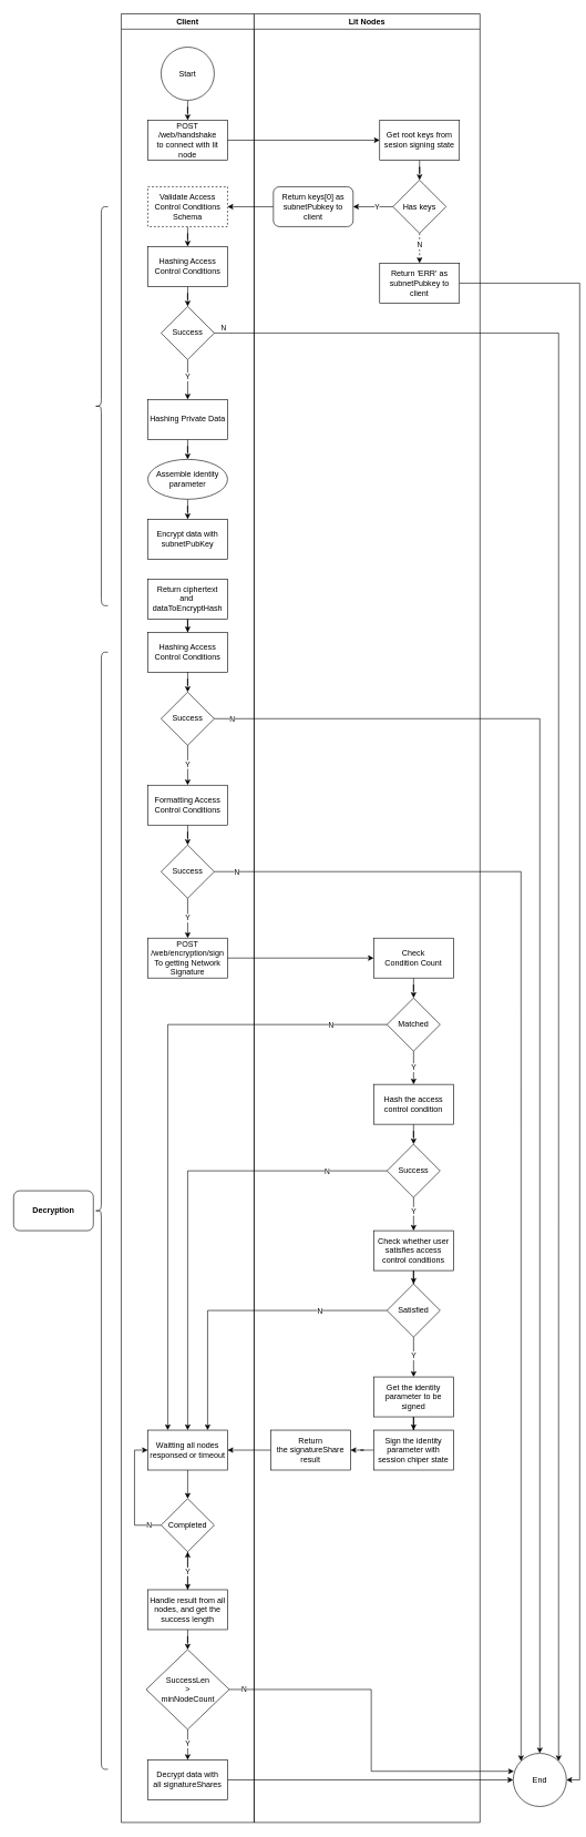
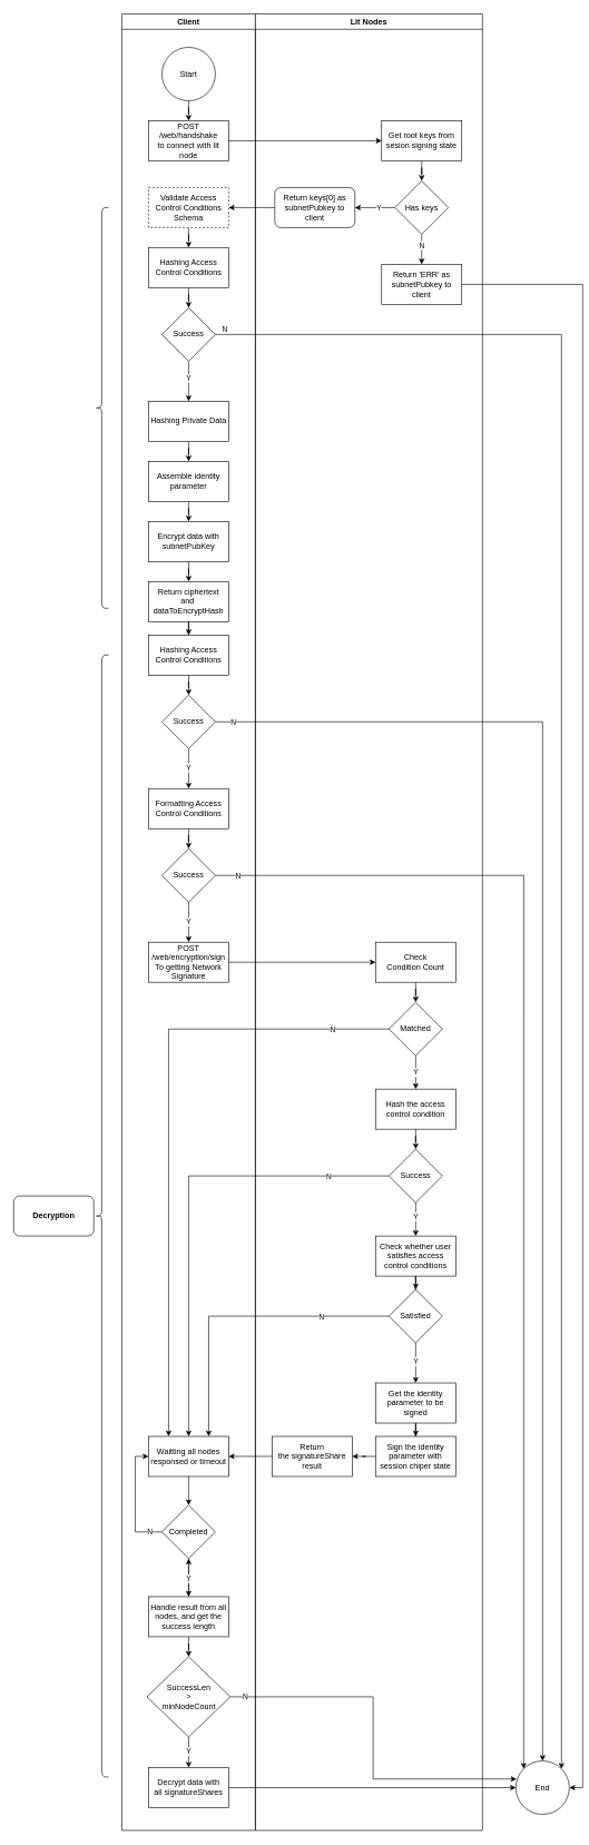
  <mxCell id="0" />
  <mxCell id="1" parent="0" />
  <mxCell id="2" value="Client" style="swimlane;whiteSpace=wrap;html=1;" vertex="1" parent="1"><mxGeometry x="182" y="20" width="200" height="2720" as="geometry" /></mxCell>
  <mxCell id="3" value="" style="edgeStyle=orthogonalEdgeStyle;rounded=0;orthogonalLoop=1;jettySize=auto;html=1;exitX=0.5;exitY=1;exitDx=0;exitDy=0;" edge="1" parent="2" source="5" target="4"><mxGeometry relative="1" as="geometry"><mxPoint x="100" y="130" as="sourcePoint" /></mxGeometry></mxCell>
  <mxCell id="4" value="POST /web/handshake&lt;div&gt;&lt;span style=&quot;background-color: initial;&quot;&gt;to connect with lit node&lt;/span&gt;&lt;/div&gt;" style="whiteSpace=wrap;html=1;" vertex="1" parent="2"><mxGeometry x="40" y="160" width="120" height="60" as="geometry" /></mxCell>
  <mxCell id="5" value="Start" style="ellipse;whiteSpace=wrap;html=1;aspect=fixed;" vertex="1" parent="2"><mxGeometry x="60" y="50" width="80" height="80" as="geometry" /></mxCell>
  <mxCell id="6" value="" style="edgeStyle=orthogonalEdgeStyle;rounded=0;orthogonalLoop=1;jettySize=auto;html=1;" edge="1" parent="2" source="7" target="9"><mxGeometry relative="1" as="geometry" /></mxCell>
  <mxCell id="7" value="Validate Access Control Conditions Schema" style="whiteSpace=wrap;html=1;dashed=1;" vertex="1" parent="2"><mxGeometry x="40" y="260" width="120" height="60" as="geometry" /></mxCell>
  <mxCell id="8" value="" style="edgeStyle=orthogonalEdgeStyle;rounded=0;orthogonalLoop=1;jettySize=auto;html=1;" edge="1" parent="2" source="9" target="12"><mxGeometry relative="1" as="geometry" /></mxCell>
  <mxCell id="9" value="Hashing Access Control Conditions" style="whiteSpace=wrap;html=1;" vertex="1" parent="2"><mxGeometry x="40" y="350" width="120" height="60" as="geometry" /></mxCell>
  <mxCell id="10" value="" style="edgeStyle=orthogonalEdgeStyle;rounded=0;orthogonalLoop=1;jettySize=auto;html=1;" edge="1" parent="2" source="12" target="14"><mxGeometry relative="1" as="geometry" /></mxCell>
  <mxCell id="11" value="Y" style="edgeLabel;html=1;align=center;verticalAlign=middle;resizable=0;points=[];" vertex="1" connectable="0" parent="10"><mxGeometry x="-0.167" y="1" relative="1" as="geometry"><mxPoint x="-2" as="offset" /></mxGeometry></mxCell>
  <mxCell id="12" value="Success" style="rhombus;whiteSpace=wrap;html=1;" vertex="1" parent="2"><mxGeometry x="60" y="440" width="80" height="80" as="geometry" /></mxCell>
  <mxCell id="13" value="" style="edgeStyle=orthogonalEdgeStyle;rounded=0;orthogonalLoop=1;jettySize=auto;html=1;" edge="1" parent="2" source="14" target="16"><mxGeometry relative="1" as="geometry" /></mxCell>
  <mxCell id="14" value="Hashing Private Data" style="whiteSpace=wrap;html=1;" vertex="1" parent="2"><mxGeometry x="40" y="580" width="120" height="60" as="geometry" /></mxCell>
  <mxCell id="15" value="" style="edgeStyle=orthogonalEdgeStyle;rounded=0;orthogonalLoop=1;jettySize=auto;html=1;" edge="1" parent="2" source="16" target="18"><mxGeometry relative="1" as="geometry" /></mxCell>
- <mxCell id="16" value="Assemble identity parameter" style="ellipse;whiteSpace=wrap;html=1;" vertex="1" parent="2"><mxGeometry x="40" y="670" width="120" height="60" as="geometry" /></mxCell>
+ <mxCell id="16" value="Assemble identity parameter" style="whiteSpace=wrap;html=1;" vertex="1" parent="2"><mxGeometry x="40" y="670" width="120" height="60" as="geometry" /></mxCell>
+ <mxCell id="17" value="" style="edgeStyle=orthogonalEdgeStyle;rounded=0;orthogonalLoop=1;jettySize=auto;html=1;" edge="1" parent="2" source="18" target="20"><mxGeometry relative="1" as="geometry" /></mxCell>
  <mxCell id="18" value="Encrypt data with subnetPubKey" style="whiteSpace=wrap;html=1;" vertex="1" parent="2"><mxGeometry x="40" y="760" width="120" height="60" as="geometry" /></mxCell>
  <mxCell id="19" value="" style="edgeStyle=orthogonalEdgeStyle;rounded=0;orthogonalLoop=1;jettySize=auto;html=1;" edge="1" parent="2" source="20" target="21"><mxGeometry relative="1" as="geometry" /></mxCell>
  <mxCell id="20" value="Return&amp;nbsp;ciphertext and&amp;nbsp;&lt;div&gt;&lt;span style=&quot;background-color: initial;&quot;&gt;dataToEncryptHash&lt;/span&gt;&lt;/div&gt;" style="whiteSpace=wrap;html=1;" vertex="1" parent="2"><mxGeometry x="40" y="850" width="120" height="60" as="geometry" /></mxCell>
  <mxCell id="21" value="Hashing Access Control Conditions" style="whiteSpace=wrap;html=1;" vertex="1" parent="2"><mxGeometry x="40" y="930" width="120" height="60" as="geometry" /></mxCell>
  <mxCell id="22" value="" style="edgeStyle=orthogonalEdgeStyle;rounded=0;orthogonalLoop=1;jettySize=auto;html=1;" edge="1" parent="1" source="23" target="30"><mxGeometry relative="1" as="geometry" /></mxCell>
  <mxCell id="23" value="Get root keys from sesion signing state" style="whiteSpace=wrap;html=1;" vertex="1" parent="1"><mxGeometry x="571" y="180" width="120" height="60" as="geometry" /></mxCell>
  <mxCell id="24" value="" style="edgeStyle=orthogonalEdgeStyle;rounded=0;orthogonalLoop=1;jettySize=auto;html=1;" edge="1" parent="1" source="4" target="23"><mxGeometry relative="1" as="geometry" /></mxCell>
  <mxCell id="25" value="End" style="ellipse;whiteSpace=wrap;html=1;aspect=fixed;" vertex="1" parent="1"><mxGeometry x="772" y="2636" width="80" height="80" as="geometry" /></mxCell>
- <mxCell id="26" value="" style="edgeStyle=orthogonalEdgeStyle;rounded=0;orthogonalLoop=1;jettySize=auto;html=1;dashed=1;" edge="1" parent="1" source="30" target="32"><mxGeometry relative="1" as="geometry" /></mxCell>
+ <mxCell id="26" value="" style="edgeStyle=orthogonalEdgeStyle;rounded=0;orthogonalLoop=1;jettySize=auto;html=1;" edge="1" parent="1" source="30" target="32"><mxGeometry relative="1" as="geometry" /></mxCell>
  <mxCell id="27" value="N" style="edgeLabel;html=1;align=center;verticalAlign=middle;resizable=0;points=[];" vertex="1" connectable="0" parent="26"><mxGeometry x="-0.289" y="1" relative="1" as="geometry"><mxPoint x="-2" as="offset" /></mxGeometry></mxCell>
  <mxCell id="28" value="" style="edgeStyle=orthogonalEdgeStyle;rounded=0;orthogonalLoop=1;jettySize=auto;html=1;" edge="1" parent="1" source="30" target="34"><mxGeometry relative="1" as="geometry" /></mxCell>
  <mxCell id="29" value="Y" style="edgeLabel;html=1;align=center;verticalAlign=middle;resizable=0;points=[];" vertex="1" connectable="0" parent="28"><mxGeometry x="-0.167" y="1" relative="1" as="geometry"><mxPoint y="-1" as="offset" /></mxGeometry></mxCell>
  <mxCell id="30" value="Has keys" style="rhombus;whiteSpace=wrap;html=1;" vertex="1" parent="1"><mxGeometry x="591" y="270" width="80" height="80" as="geometry" /></mxCell>
  <mxCell id="31" style="edgeStyle=orthogonalEdgeStyle;rounded=0;orthogonalLoop=1;jettySize=auto;html=1;entryX=1;entryY=0.5;entryDx=0;entryDy=0;" edge="1" parent="1" source="32" target="25"><mxGeometry relative="1" as="geometry" /></mxCell>
  <mxCell id="32" value="Return 'ERR' as subnetPubkey to client" style="whiteSpace=wrap;html=1;" vertex="1" parent="1"><mxGeometry x="571" y="395" width="120" height="60" as="geometry" /></mxCell>
  <mxCell id="33" value="" style="edgeStyle=orthogonalEdgeStyle;rounded=0;orthogonalLoop=1;jettySize=auto;html=1;" edge="1" parent="1" source="34" target="7"><mxGeometry relative="1" as="geometry" /></mxCell>
  <mxCell id="34" value="Return keys[0] as subnetPubkey to client" style="whiteSpace=wrap;html=1;rounded=1;" vertex="1" parent="1"><mxGeometry x="411" y="280" width="120" height="60" as="geometry" /></mxCell>
  <mxCell id="35" style="edgeStyle=orthogonalEdgeStyle;rounded=0;orthogonalLoop=1;jettySize=auto;html=1;exitX=1;exitY=0.5;exitDx=0;exitDy=0;entryX=1;entryY=0;entryDx=0;entryDy=0;" edge="1" parent="1" source="12" target="25"><mxGeometry relative="1" as="geometry" /></mxCell>
  <mxCell id="36" value="N" style="edgeLabel;html=1;align=center;verticalAlign=middle;resizable=0;points=[];" vertex="1" connectable="0" parent="35"><mxGeometry x="-0.638" y="-1" relative="1" as="geometry"><mxPoint x="-470" y="-10" as="offset" /></mxGeometry></mxCell>
  <mxCell id="37" value="" style="shape=curlyBracket;whiteSpace=wrap;html=1;rounded=1;labelPosition=left;verticalLabelPosition=middle;align=right;verticalAlign=middle;" vertex="1" parent="1"><mxGeometry x="142" y="310" width="20" height="600" as="geometry" /></mxCell>
  <mxCell id="38" value="Lit Nodes" style="swimlane;whiteSpace=wrap;html=1;" vertex="1" parent="1"><mxGeometry x="382" y="20" width="340" height="2720" as="geometry" /></mxCell>
  <mxCell id="39" value="" style="edgeStyle=orthogonalEdgeStyle;rounded=0;orthogonalLoop=1;jettySize=auto;html=1;" edge="1" parent="38" source="40" target="42"><mxGeometry relative="1" as="geometry" /></mxCell>
  <mxCell id="40" value="Check&lt;div&gt;Condition Count&lt;/div&gt;" style="whiteSpace=wrap;html=1;" vertex="1" parent="38"><mxGeometry x="180" y="1390" width="120" height="60" as="geometry" /></mxCell>
  <mxCell id="41" value="Y" style="edgeStyle=orthogonalEdgeStyle;rounded=0;orthogonalLoop=1;jettySize=auto;html=1;" edge="1" parent="38" source="42" target="43"><mxGeometry relative="1" as="geometry" /></mxCell>
  <mxCell id="42" value="Matched" style="rhombus;whiteSpace=wrap;html=1;" vertex="1" parent="38"><mxGeometry x="200" y="1480" width="80" height="80" as="geometry" /></mxCell>
  <mxCell id="43" value="Hash the access control condition" style="whiteSpace=wrap;html=1;" vertex="1" parent="38"><mxGeometry x="180" y="1610" width="120" height="60" as="geometry" /></mxCell>
  <mxCell id="44" value="" style="edgeStyle=orthogonalEdgeStyle;rounded=0;orthogonalLoop=1;jettySize=auto;html=1;" edge="1" parent="38" source="46" target="49"><mxGeometry relative="1" as="geometry" /></mxCell>
  <mxCell id="45" value="Y" style="edgeLabel;html=1;align=center;verticalAlign=middle;resizable=0;points=[];" vertex="1" connectable="0" parent="44"><mxGeometry x="-0.2" y="-1" relative="1" as="geometry"><mxPoint as="offset" /></mxGeometry></mxCell>
  <mxCell id="46" value="Success" style="rhombus;whiteSpace=wrap;html=1;" vertex="1" parent="38"><mxGeometry x="200" y="1700" width="80" height="80" as="geometry" /></mxCell>
  <mxCell id="47" value="" style="edgeStyle=orthogonalEdgeStyle;rounded=0;orthogonalLoop=1;jettySize=auto;html=1;" edge="1" parent="38" source="43" target="46"><mxGeometry relative="1" as="geometry" /></mxCell>
  <mxCell id="48" value="" style="edgeStyle=orthogonalEdgeStyle;rounded=0;orthogonalLoop=1;jettySize=auto;html=1;" edge="1" parent="38" source="49" target="52"><mxGeometry relative="1" as="geometry" /></mxCell>
  <mxCell id="49" value="Check whether user satisfies access control conditions" style="whiteSpace=wrap;html=1;" vertex="1" parent="38"><mxGeometry x="180" y="1830" width="120" height="60" as="geometry" /></mxCell>
  <mxCell id="50" value="" style="edgeStyle=orthogonalEdgeStyle;rounded=0;orthogonalLoop=1;jettySize=auto;html=1;" edge="1" parent="38" source="52" target="54"><mxGeometry relative="1" as="geometry" /></mxCell>
  <mxCell id="51" value="Y" style="edgeLabel;html=1;align=center;verticalAlign=middle;resizable=0;points=[];" vertex="1" connectable="0" parent="50"><mxGeometry x="-0.1" y="1" relative="1" as="geometry"><mxPoint x="-2" as="offset" /></mxGeometry></mxCell>
  <mxCell id="52" value="Satisfied" style="rhombus;whiteSpace=wrap;html=1;" vertex="1" parent="38"><mxGeometry x="200" y="1910" width="80" height="80" as="geometry" /></mxCell>
  <mxCell id="53" value="" style="edgeStyle=orthogonalEdgeStyle;rounded=0;orthogonalLoop=1;jettySize=auto;html=1;" edge="1" parent="38" source="54" target="56"><mxGeometry relative="1" as="geometry" /></mxCell>
  <mxCell id="54" value="Get the identity parameter to be signed" style="whiteSpace=wrap;html=1;" vertex="1" parent="38"><mxGeometry x="180" y="2050" width="120" height="60" as="geometry" /></mxCell>
  <mxCell id="55" value="" style="edgeStyle=orthogonalEdgeStyle;rounded=0;orthogonalLoop=1;jettySize=auto;html=1;" edge="1" parent="38" source="56" target="57"><mxGeometry relative="1" as="geometry" /></mxCell>
  <mxCell id="56" value="Sign the identity parameter with session chiper state" style="whiteSpace=wrap;html=1;" vertex="1" parent="38"><mxGeometry x="180" y="2130" width="120" height="60" as="geometry" /></mxCell>
  <mxCell id="57" value="Return the&amp;nbsp;signatureShare result" style="whiteSpace=wrap;html=1;" vertex="1" parent="38"><mxGeometry x="25" y="2130" width="120" height="60" as="geometry" /></mxCell>
  <mxCell id="58" value="" style="edgeStyle=orthogonalEdgeStyle;rounded=0;orthogonalLoop=1;jettySize=auto;html=1;" edge="1" parent="1" source="62" target="64"><mxGeometry relative="1" as="geometry" /></mxCell>
  <mxCell id="59" value="Y" style="edgeLabel;html=1;align=center;verticalAlign=middle;resizable=0;points=[];" vertex="1" connectable="0" parent="58"><mxGeometry x="0.033" y="1" relative="1" as="geometry"><mxPoint x="-2" y="-3" as="offset" /></mxGeometry></mxCell>
  <mxCell id="60" style="edgeStyle=orthogonalEdgeStyle;rounded=0;orthogonalLoop=1;jettySize=auto;html=1;exitX=1;exitY=0.5;exitDx=0;exitDy=0;" edge="1" parent="1" source="62" target="25"><mxGeometry relative="1" as="geometry" /></mxCell>
  <mxCell id="61" value="N" style="edgeLabel;html=1;align=center;verticalAlign=middle;resizable=0;points=[];" vertex="1" connectable="0" parent="60"><mxGeometry x="-0.975" y="-1" relative="1" as="geometry"><mxPoint y="-1" as="offset" /></mxGeometry></mxCell>
  <mxCell id="62" value="Success" style="rhombus;whiteSpace=wrap;html=1;" vertex="1" parent="1"><mxGeometry x="242" y="1040" width="80" height="80" as="geometry" /></mxCell>
  <mxCell id="63" value="" style="edgeStyle=orthogonalEdgeStyle;rounded=0;orthogonalLoop=1;jettySize=auto;html=1;" edge="1" parent="1" source="64" target="69"><mxGeometry relative="1" as="geometry" /></mxCell>
  <mxCell id="64" value="Formatting Access Control Conditions" style="whiteSpace=wrap;html=1;" vertex="1" parent="1"><mxGeometry x="222" y="1180" width="120" height="60" as="geometry" /></mxCell>
  <mxCell id="65" value="" style="edgeStyle=orthogonalEdgeStyle;rounded=0;orthogonalLoop=1;jettySize=auto;html=1;" edge="1" parent="1" source="69" target="70"><mxGeometry relative="1" as="geometry" /></mxCell>
  <mxCell id="66" value="Y" style="edgeLabel;html=1;align=center;verticalAlign=middle;resizable=0;points=[];" vertex="1" connectable="0" parent="65"><mxGeometry x="-0.033" y="1" relative="1" as="geometry"><mxPoint x="-2" as="offset" /></mxGeometry></mxCell>
  <mxCell id="67" style="edgeStyle=orthogonalEdgeStyle;rounded=0;orthogonalLoop=1;jettySize=auto;html=1;exitX=1;exitY=0.5;exitDx=0;exitDy=0;entryX=0;entryY=0;entryDx=0;entryDy=0;" edge="1" parent="1" source="69" target="25"><mxGeometry relative="1" as="geometry" /></mxCell>
  <mxCell id="68" value="N" style="edgeLabel;html=1;align=center;verticalAlign=middle;resizable=0;points=[];" vertex="1" connectable="0" parent="67"><mxGeometry x="-0.963" y="-2" relative="1" as="geometry"><mxPoint y="-2" as="offset" /></mxGeometry></mxCell>
  <mxCell id="69" value="Success" style="rhombus;whiteSpace=wrap;html=1;" vertex="1" parent="1"><mxGeometry x="242" y="1270" width="80" height="80" as="geometry" /></mxCell>
  <mxCell id="70" value="&lt;div&gt;POST&lt;/div&gt;&lt;div&gt;/web/encryption/sign&lt;br&gt;&lt;/div&gt;To getting Network Signature" style="whiteSpace=wrap;html=1;" vertex="1" parent="1"><mxGeometry x="222" y="1410" width="120" height="60" as="geometry" /></mxCell>
  <mxCell id="71" value="" style="edgeStyle=orthogonalEdgeStyle;rounded=0;orthogonalLoop=1;jettySize=auto;html=1;exitX=1;exitY=0.5;exitDx=0;exitDy=0;" edge="1" parent="1" source="70" target="40"><mxGeometry relative="1" as="geometry"><mxPoint x="392" y="1450" as="sourcePoint" /></mxGeometry></mxCell>
  <mxCell id="72" value="" style="edgeStyle=orthogonalEdgeStyle;rounded=0;orthogonalLoop=1;jettySize=auto;html=1;" edge="1" parent="1" source="74" target="77"><mxGeometry relative="1" as="geometry" /></mxCell>
  <mxCell id="73" value="" style="edgeStyle=orthogonalEdgeStyle;rounded=0;orthogonalLoop=1;jettySize=auto;html=1;" edge="1" parent="1" source="74" target="93"><mxGeometry relative="1" as="geometry" /></mxCell>
  <mxCell id="74" value="Handle result from all nodes, and get the success length" style="whiteSpace=wrap;html=1;" vertex="1" parent="1"><mxGeometry x="222" y="2390" width="120" height="60" as="geometry" /></mxCell>
  <mxCell id="75" value="" style="edgeStyle=orthogonalEdgeStyle;rounded=0;orthogonalLoop=1;jettySize=auto;html=1;exitX=0.5;exitY=1;exitDx=0;exitDy=0;" edge="1" parent="1" source="77" target="79"><mxGeometry relative="1" as="geometry"><mxPoint x="282" y="2620" as="sourcePoint" /></mxGeometry></mxCell>
  <mxCell id="76" value="Y" style="edgeLabel;html=1;align=center;verticalAlign=middle;resizable=0;points=[];" vertex="1" connectable="0" parent="75"><mxGeometry x="-0.087" relative="1" as="geometry"><mxPoint x="-1" as="offset" /></mxGeometry></mxCell>
  <mxCell id="77" value="SuccessLen&lt;div&gt;&amp;gt;&lt;/div&gt;&lt;div&gt;minNodeCount&lt;br&gt;&lt;/div&gt;" style="rhombus;whiteSpace=wrap;html=1;" vertex="1" parent="1"><mxGeometry x="219.5" y="2480" width="125" height="120" as="geometry" /></mxCell>
  <mxCell id="78" style="edgeStyle=orthogonalEdgeStyle;rounded=0;orthogonalLoop=1;jettySize=auto;html=1;entryX=0;entryY=0.5;entryDx=0;entryDy=0;" edge="1" parent="1" source="79" target="25"><mxGeometry relative="1" as="geometry" /></mxCell>
  <mxCell id="79" value="Decrypt data with all&amp;nbsp;signatureShares" style="whiteSpace=wrap;html=1;" vertex="1" parent="1"><mxGeometry x="222" y="2646" width="120" height="60" as="geometry" /></mxCell>
  <mxCell id="80" value="" style="edgeStyle=orthogonalEdgeStyle;rounded=0;orthogonalLoop=1;jettySize=auto;html=1;" edge="1" parent="1" source="81" target="93"><mxGeometry relative="1" as="geometry" /></mxCell>
  <mxCell id="81" value="Waitting all nodes responsed or timeout" style="whiteSpace=wrap;html=1;" vertex="1" parent="1"><mxGeometry x="222" y="2150" width="120" height="60" as="geometry" /></mxCell>
  <mxCell id="82" style="edgeStyle=orthogonalEdgeStyle;rounded=0;orthogonalLoop=1;jettySize=auto;html=1;exitX=0;exitY=0.5;exitDx=0;exitDy=0;entryX=0.25;entryY=0;entryDx=0;entryDy=0;" edge="1" parent="1" source="42" target="81"><mxGeometry relative="1" as="geometry" /></mxCell>
  <mxCell id="83" value="N" style="edgeLabel;html=1;align=center;verticalAlign=middle;resizable=0;points=[];" vertex="1" connectable="0" parent="82"><mxGeometry x="-0.819" relative="1" as="geometry"><mxPoint as="offset" /></mxGeometry></mxCell>
  <mxCell id="84" style="edgeStyle=orthogonalEdgeStyle;rounded=0;orthogonalLoop=1;jettySize=auto;html=1;exitX=0;exitY=0.5;exitDx=0;exitDy=0;" edge="1" parent="1" source="46" target="81"><mxGeometry relative="1" as="geometry" /></mxCell>
  <mxCell id="85" value="N" style="edgeLabel;html=1;align=center;verticalAlign=middle;resizable=0;points=[];" vertex="1" connectable="0" parent="84"><mxGeometry x="-0.736" relative="1" as="geometry"><mxPoint as="offset" /></mxGeometry></mxCell>
  <mxCell id="86" style="edgeStyle=orthogonalEdgeStyle;rounded=0;orthogonalLoop=1;jettySize=auto;html=1;exitX=0;exitY=0.5;exitDx=0;exitDy=0;entryX=0.75;entryY=0;entryDx=0;entryDy=0;" edge="1" parent="1" source="52" target="81"><mxGeometry relative="1" as="geometry" /></mxCell>
  <mxCell id="87" value="N" style="edgeLabel;html=1;align=center;verticalAlign=middle;resizable=0;points=[];" vertex="1" connectable="0" parent="86"><mxGeometry x="-0.545" relative="1" as="geometry"><mxPoint as="offset" /></mxGeometry></mxCell>
  <mxCell id="88" value="" style="edgeStyle=orthogonalEdgeStyle;rounded=0;orthogonalLoop=1;jettySize=auto;html=1;" edge="1" parent="1" source="57" target="81"><mxGeometry relative="1" as="geometry" /></mxCell>
  <mxCell id="89" style="edgeStyle=orthogonalEdgeStyle;rounded=0;orthogonalLoop=1;jettySize=auto;html=1;exitX=0;exitY=0.5;exitDx=0;exitDy=0;entryX=0;entryY=0.5;entryDx=0;entryDy=0;" edge="1" parent="1" source="93" target="81"><mxGeometry relative="1" as="geometry" /></mxCell>
  <mxCell id="90" value="N" style="edgeLabel;html=1;align=center;verticalAlign=middle;resizable=0;points=[];" vertex="1" connectable="0" parent="89"><mxGeometry x="-0.78" y="1" relative="1" as="geometry"><mxPoint y="-1" as="offset" /></mxGeometry></mxCell>
  <mxCell id="91" value="" style="edgeStyle=orthogonalEdgeStyle;rounded=0;orthogonalLoop=1;jettySize=auto;html=1;" edge="1" parent="1" source="93" target="74"><mxGeometry relative="1" as="geometry" /></mxCell>
  <mxCell id="92" value="Y" style="edgeLabel;html=1;align=center;verticalAlign=middle;resizable=0;points=[];" vertex="1" connectable="0" parent="91"><mxGeometry x="0.018" y="3" relative="1" as="geometry"><mxPoint x="-4" as="offset" /></mxGeometry></mxCell>
  <mxCell id="93" value="Completed" style="rhombus;whiteSpace=wrap;html=1;" vertex="1" parent="1"><mxGeometry x="242" y="2253" width="80" height="80" as="geometry" /></mxCell>
  <mxCell id="94" value="" style="shape=curlyBracket;whiteSpace=wrap;html=1;rounded=1;labelPosition=left;verticalLabelPosition=middle;align=right;verticalAlign=middle;" vertex="1" parent="1"><mxGeometry x="142" y="980" width="20" height="1680" as="geometry" /></mxCell>
  <mxCell id="95" value="&lt;b&gt;Decryption&lt;/b&gt;" style="rounded=1;whiteSpace=wrap;html=1;" vertex="1" parent="1"><mxGeometry x="20" y="1790" width="120" height="60" as="geometry" /></mxCell>
  <mxCell id="96" value="" style="edgeStyle=orthogonalEdgeStyle;rounded=0;orthogonalLoop=1;jettySize=auto;html=1;" edge="1" parent="1" source="21" target="62"><mxGeometry relative="1" as="geometry" /></mxCell>
  <mxCell id="97" style="edgeStyle=orthogonalEdgeStyle;rounded=0;orthogonalLoop=1;jettySize=auto;html=1;exitX=1;exitY=0.5;exitDx=0;exitDy=0;entryX=0.013;entryY=0.338;entryDx=0;entryDy=0;entryPerimeter=0;" edge="1" parent="1" source="77" target="25"><mxGeometry relative="1" as="geometry" /></mxCell>
  <mxCell id="98" value="N" style="edgeLabel;html=1;align=center;verticalAlign=middle;resizable=0;points=[];" vertex="1" connectable="0" parent="97"><mxGeometry x="-0.907" y="1" relative="1" as="geometry"><mxPoint x="-4" as="offset" /></mxGeometry></mxCell>
